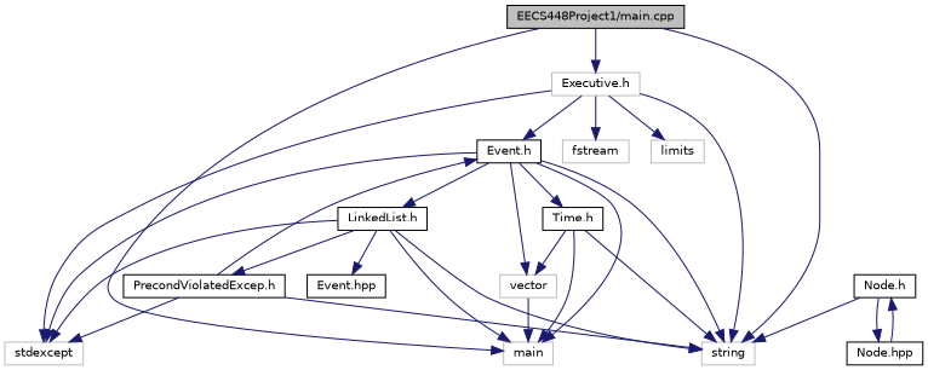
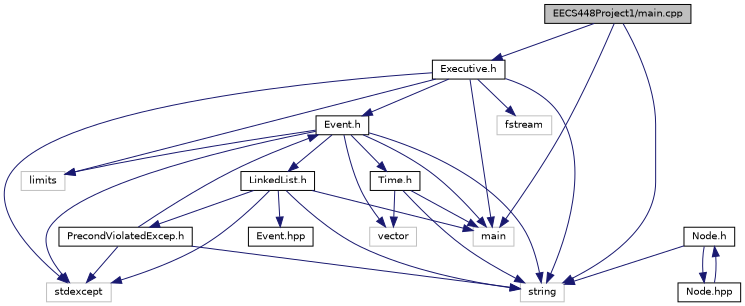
  digraph {
    node [color=black fillcolor=white fontname=Helvetica fontsize=10 shape=record style=filled]
    edge [color=midnightblue fontname=Helvetica fontsize=10 labelfontname=Helvetica labelfontsize=10 style=solid]
    n1 [fillcolor=grey75 fontcolor=black height=0.2 label="EECS448Project1/main.cpp" width=0.4]
    n2 [color=grey75 height=0.2 label=main width=0.4]
-   n3 [color=grey75 height=0.2 label="Executive.h" width=0.4]
+   n3 [height=0.2 label="Executive.h" width=0.4]
    n4 [color=grey75 height=0.2 label=string width=0.4]
    n5 [color=grey75 height=0.2 label=fstream width=0.4]
    n6 [color=grey75 height=0.2 label=limits width=0.4]
    n7 [color=grey75 height=0.2 label=stdexcept width=0.4]
    n8 [height=0.2 label="Event.h" width=0.4]
    n9 [height=0.2 label="LinkedList.h" width=0.4]
    n10 [height=0.2 label="PrecondViolatedExcep.h" width=0.4]
    n11 [height=0.2 label="Event.hpp" width=0.4]
    n12 [color=grey75 height=0.2 label=vector width=0.4]
    n13 [height=0.2 label="Time.h" width=0.4]
    n14 [height=0.2 label="Node.h" width=0.4]
    n15 [height=0.2 label="Node.hpp" width=0.4]
    n1 -> n2
    n1 -> n3
    n1 -> n4
-   n12 -> n2
+   n3 -> n2
    n3 -> n4
    n3 -> n5
    n3 -> n6
    n3 -> n7
    n3 -> n8
    n8 -> n2
    n8 -> n4
+   n8 -> n6
    n8 -> n7
    n8 -> n9
    n8 -> n12
    n8 -> n13
    n9 -> n2
    n9 -> n4
    n9 -> n7
    n9 -> n10
    n9 -> n11
    n10 -> n4
    n10 -> n7
    n10 -> n8
    n13 -> n2
    n13 -> n4
    n13 -> n12
    n14 -> n4
    n14 -> n15
    n15 -> n14
  }
